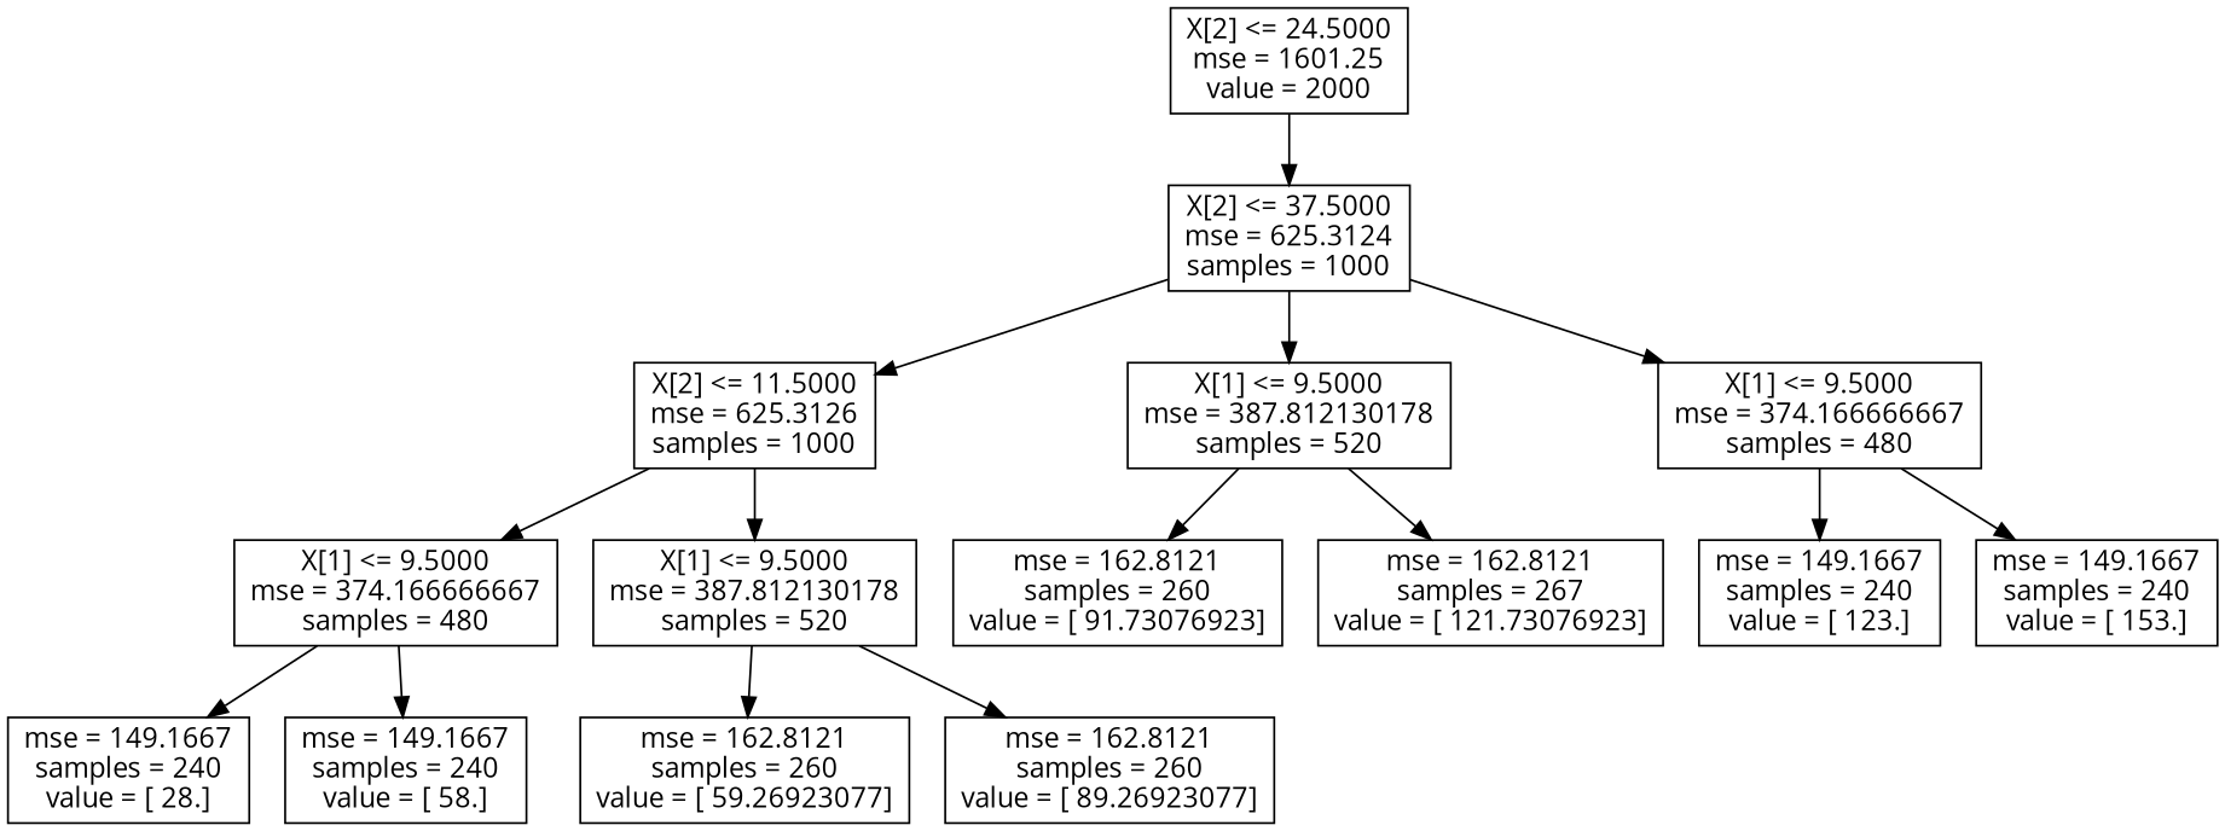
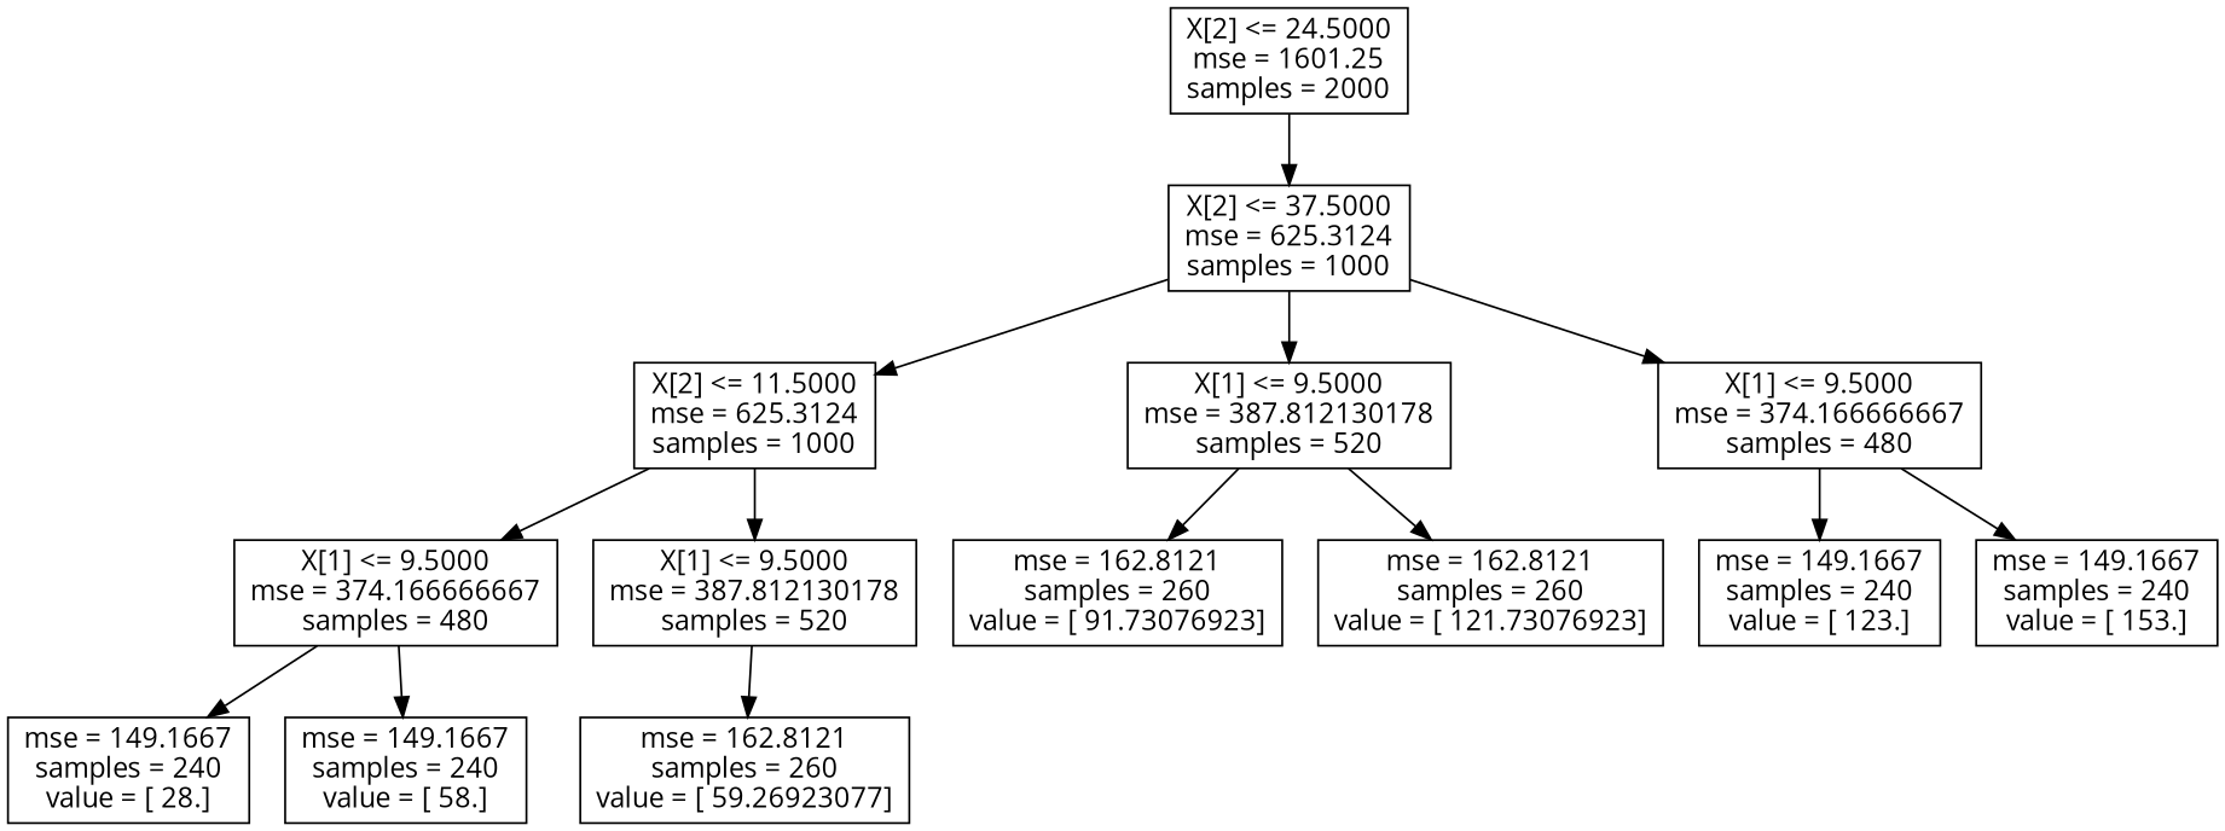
  digraph {
    fontname="Open Sans"
    node [fontname="Open Sans" shape=box]
    edge [fontname="Open Sans"]
-   n1 [label="X[2] <= 24.5000\nmse = 1601.25\nvalue = 2000"]
+   n1 [label="X[2] <= 24.5000\nmse = 1601.25\nsamples = 2000"]
    n2 [label="X[2] <= 37.5000\nmse = 625.3124\nsamples = 1000"]
-   n3 [label="X[2] <= 11.5000\nmse = 625.3126\nsamples = 1000"]
+   n3 [label="X[2] <= 11.5000\nmse = 625.3124\nsamples = 1000"]
    n4 [label="X[1] <= 9.5000\nmse = 374.166666667\nsamples = 480"]
    n5 [label="X[1] <= 9.5000\nmse = 387.812130178\nsamples = 520"]
    n6 [label="X[1] <= 9.5000\nmse = 387.812130178\nsamples = 520"]
    n7 [label="X[1] <= 9.5000\nmse = 374.166666667\nsamples = 480"]
    n8 [label="mse = 149.1667\nsamples = 240\nvalue = [ 28.]"]
    n9 [label="mse = 149.1667\nsamples = 240\nvalue = [ 58.]"]
    n10 [label="mse = 162.8121\nsamples = 260\nvalue = [ 59.26923077]"]
-   n11 [label="mse = 162.8121\nsamples = 260\nvalue = [ 89.26923077]"]
    n12 [label="mse = 162.8121\nsamples = 260\nvalue = [ 91.73076923]"]
-   n13 [label="mse = 162.8121\nsamples = 267\nvalue = [ 121.73076923]"]
+   n13 [label="mse = 162.8121\nsamples = 260\nvalue = [ 121.73076923]"]
    n14 [label="mse = 149.1667\nsamples = 240\nvalue = [ 123.]"]
    n15 [label="mse = 149.1667\nsamples = 240\nvalue = [ 153.]"]
    n1 -> n2
    n2 -> n3
    n2 -> n6
    n2 -> n7
    n3 -> n4
    n3 -> n5
    n4 -> n8
    n4 -> n9
    n5 -> n10
-   n5 -> n11
    n6 -> n12
    n6 -> n13
    n7 -> n14
    n7 -> n15
  }
